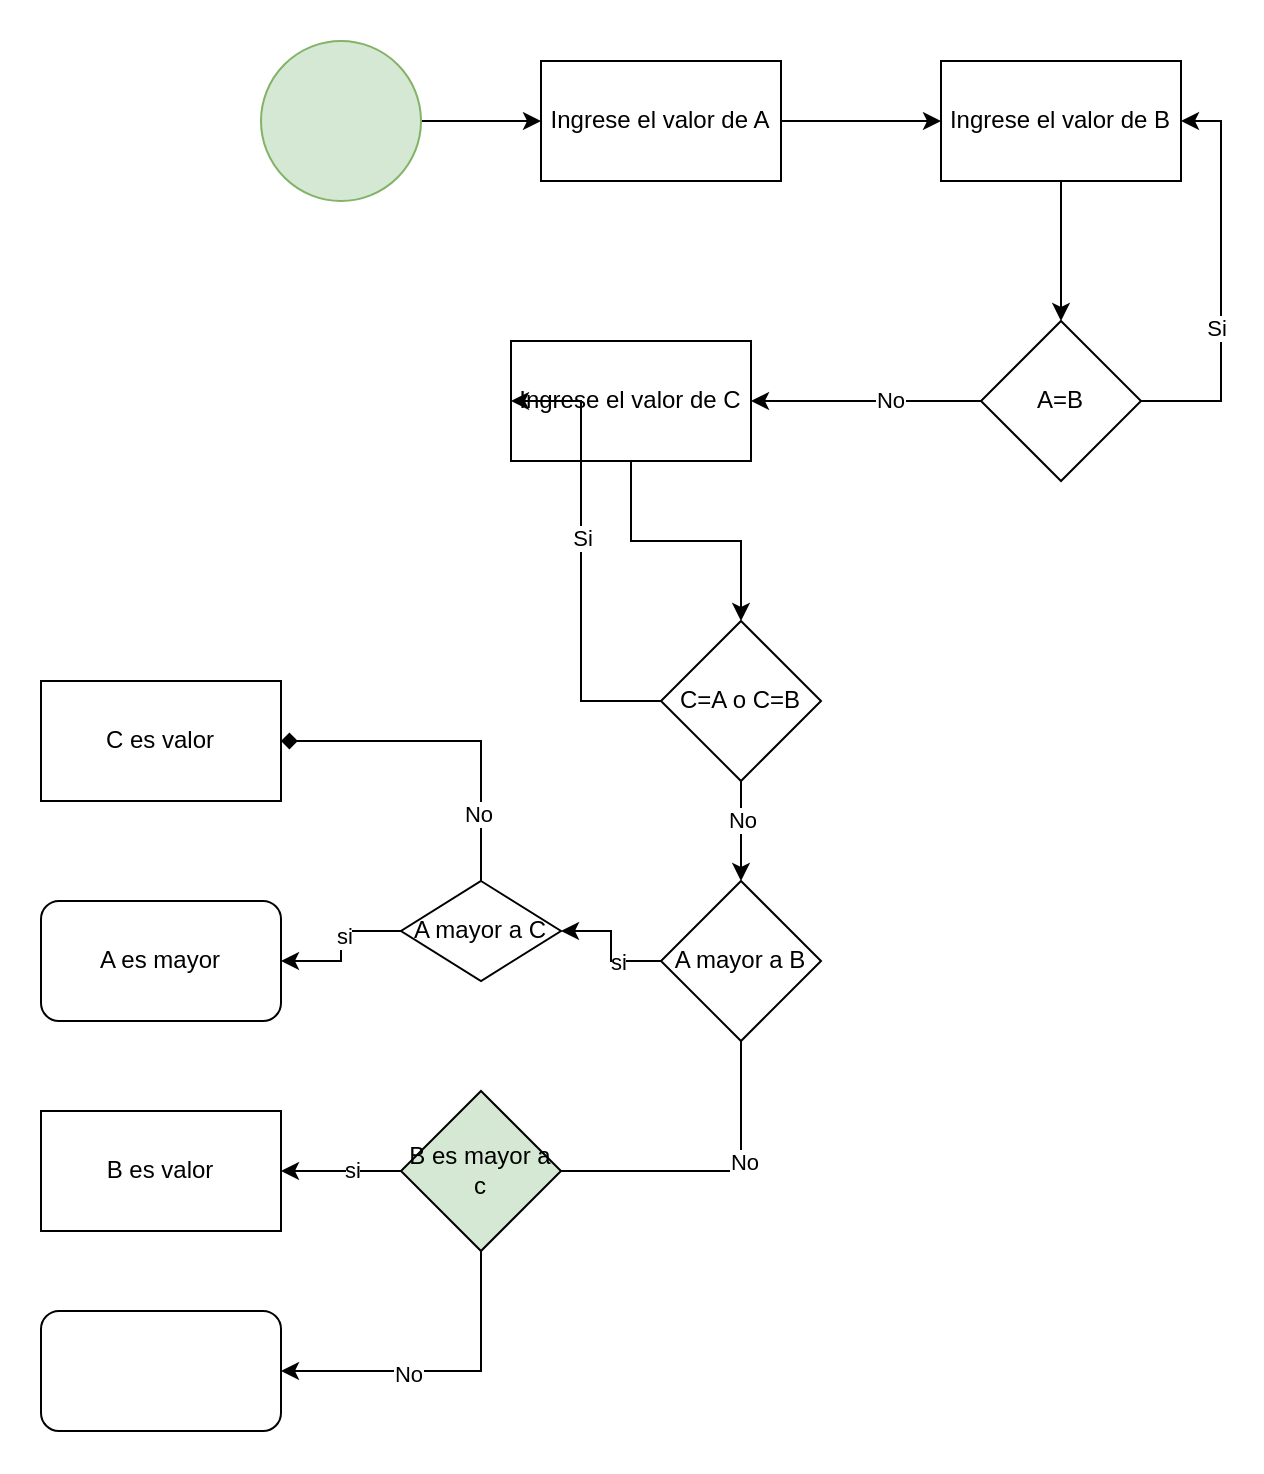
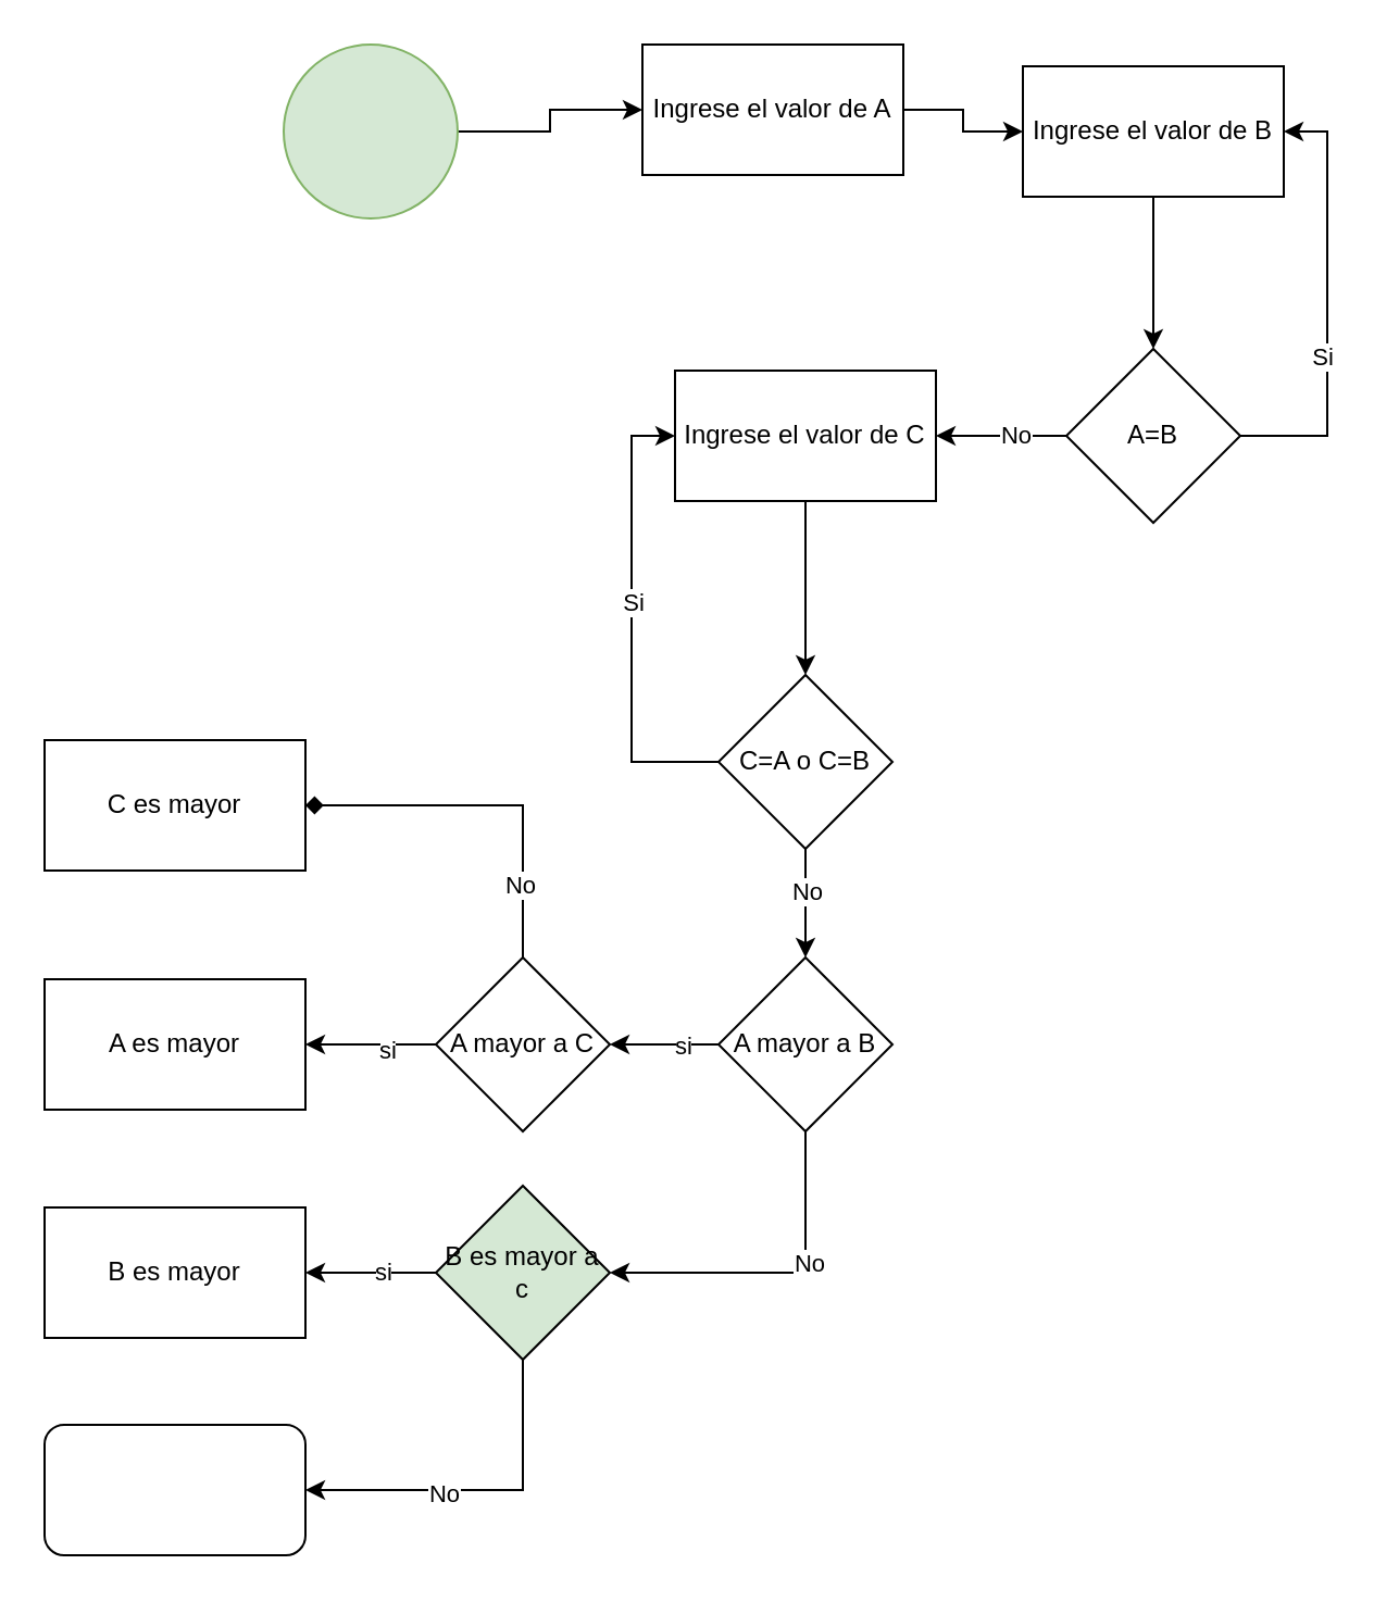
  <mxCell id="0" />
  <mxCell id="1" parent="0" />
  <mxCell id="2" value="" style="edgeStyle=orthogonalEdgeStyle;rounded=0;orthogonalLoop=1;jettySize=auto;html=1;" edge="1" parent="1" source="3" target="5"><mxGeometry relative="1" as="geometry" /></mxCell>
  <mxCell id="3" value="" style="ellipse;whiteSpace=wrap;html=1;aspect=fixed;fillColor=#d5e8d4;strokeColor=#82b366;" vertex="1" parent="1"><mxGeometry x="130" y="20" width="80" height="80" as="geometry" /></mxCell>
  <mxCell id="4" value="" style="edgeStyle=orthogonalEdgeStyle;rounded=0;orthogonalLoop=1;jettySize=auto;html=1;" edge="1" parent="1" source="5" target="7"><mxGeometry relative="1" as="geometry" /></mxCell>
- <mxCell id="5" value="Ingrese el valor de A" style="whiteSpace=wrap;html=1;" vertex="1" parent="1"><mxGeometry x="270" y="30" width="120" height="60" as="geometry" /></mxCell>
+ <mxCell id="5" value="Ingrese el valor de A" style="whiteSpace=wrap;html=1;" vertex="1" parent="1"><mxGeometry x="295" y="20" width="120" height="60" as="geometry" /></mxCell>
  <mxCell id="6" value="" style="edgeStyle=orthogonalEdgeStyle;rounded=0;orthogonalLoop=1;jettySize=auto;html=1;" edge="1" parent="1" source="7" target="12"><mxGeometry relative="1" as="geometry" /></mxCell>
  <mxCell id="7" value="Ingrese el valor de B" style="whiteSpace=wrap;html=1;" vertex="1" parent="1"><mxGeometry x="470" y="30" width="120" height="60" as="geometry" /></mxCell>
  <mxCell id="8" value="" style="edgeStyle=orthogonalEdgeStyle;rounded=0;orthogonalLoop=1;jettySize=auto;html=1;entryX=1;entryY=0.5;entryDx=0;entryDy=0;" edge="1" parent="1" source="12" target="7"><mxGeometry relative="1" as="geometry"><mxPoint x="630" y="200" as="targetPoint" /><Array as="points"><mxPoint x="610" y="200" /><mxPoint x="610" y="60" /></Array></mxGeometry></mxCell>
  <mxCell id="9" value="Si" style="edgeLabel;html=1;align=center;verticalAlign=middle;resizable=0;points=[];" vertex="1" connectable="0" parent="8"><mxGeometry x="-0.233" y="3" relative="1" as="geometry"><mxPoint as="offset" /></mxGeometry></mxCell>
  <mxCell id="10" value="" style="edgeStyle=orthogonalEdgeStyle;rounded=0;orthogonalLoop=1;jettySize=auto;html=1;" edge="1" parent="1" source="12" target="14"><mxGeometry relative="1" as="geometry" /></mxCell>
  <mxCell id="11" value="No" style="edgeLabel;html=1;align=center;verticalAlign=middle;resizable=0;points=[];" vertex="1" connectable="0" parent="10"><mxGeometry x="-0.2" y="-1" relative="1" as="geometry"><mxPoint as="offset" /></mxGeometry></mxCell>
  <mxCell id="12" value="A=B" style="rhombus;whiteSpace=wrap;html=1;" vertex="1" parent="1"><mxGeometry x="490" y="160" width="80" height="80" as="geometry" /></mxCell>
  <mxCell id="13" value="" style="edgeStyle=orthogonalEdgeStyle;rounded=0;orthogonalLoop=1;jettySize=auto;html=1;" edge="1" parent="1" source="14" target="19"><mxGeometry relative="1" as="geometry" /></mxCell>
- <mxCell id="14" value="Ingrese el valor de C" style="whiteSpace=wrap;html=1;" vertex="1" parent="1"><mxGeometry x="255" y="170" width="120" height="60" as="geometry" /></mxCell>
+ <mxCell id="14" value="Ingrese el valor de C" style="whiteSpace=wrap;html=1;" vertex="1" parent="1"><mxGeometry x="310" y="170" width="120" height="60" as="geometry" /></mxCell>
  <mxCell id="15" style="edgeStyle=orthogonalEdgeStyle;rounded=0;orthogonalLoop=1;jettySize=auto;html=1;entryX=0;entryY=0.5;entryDx=0;entryDy=0;" edge="1" parent="1" source="19" target="14"><mxGeometry relative="1" as="geometry"><Array as="points"><mxPoint x="290" y="350" /><mxPoint x="290" y="200" /></Array></mxGeometry></mxCell>
  <mxCell id="16" value="Si" style="edgeLabel;html=1;align=center;verticalAlign=middle;resizable=0;points=[];" vertex="1" connectable="0" parent="15"><mxGeometry x="0.086" relative="1" as="geometry"><mxPoint as="offset" /></mxGeometry></mxCell>
  <mxCell id="17" style="edgeStyle=orthogonalEdgeStyle;rounded=0;orthogonalLoop=1;jettySize=auto;html=1;entryX=0.5;entryY=0;entryDx=0;entryDy=0;" edge="1" parent="1" source="19" target="24"><mxGeometry relative="1" as="geometry"><Array as="points"><mxPoint x="370" y="430" /></Array></mxGeometry></mxCell>
  <mxCell id="18" value="No" style="edgeLabel;html=1;align=center;verticalAlign=middle;resizable=0;points=[];" vertex="1" connectable="0" parent="17"><mxGeometry x="-0.256" relative="1" as="geometry"><mxPoint as="offset" /></mxGeometry></mxCell>
  <mxCell id="19" value="C=A o C=B" style="rhombus;whiteSpace=wrap;html=1;" vertex="1" parent="1"><mxGeometry x="330" y="310" width="80" height="80" as="geometry" /></mxCell>
  <mxCell id="20" style="edgeStyle=orthogonalEdgeStyle;rounded=0;orthogonalLoop=1;jettySize=auto;html=1;entryX=1;entryY=0.5;entryDx=0;entryDy=0;" edge="1" parent="1" source="24" target="29"><mxGeometry relative="1" as="geometry" /></mxCell>
  <mxCell id="21" value="si" style="edgeLabel;html=1;align=center;verticalAlign=middle;resizable=0;points=[];" vertex="1" connectable="0" parent="20"><mxGeometry x="-0.32" relative="1" as="geometry"><mxPoint as="offset" /></mxGeometry></mxCell>
- <mxCell id="22" value="" style="edgeStyle=orthogonalEdgeStyle;rounded=0;orthogonalLoop=1;jettySize=auto;html=1;endArrow=none;" edge="1" parent="1" source="24" target="35"><mxGeometry relative="1" as="geometry"><Array as="points"><mxPoint x="370" y="550" /><mxPoint x="370" y="550" /></Array></mxGeometry></mxCell>
+ <mxCell id="22" value="" style="edgeStyle=orthogonalEdgeStyle;rounded=0;orthogonalLoop=1;jettySize=auto;html=1;" edge="1" parent="1" source="24" target="35"><mxGeometry relative="1" as="geometry"><Array as="points"><mxPoint x="370" y="550" /><mxPoint x="370" y="550" /></Array></mxGeometry></mxCell>
  <mxCell id="23" value="No" style="edgeLabel;html=1;align=center;verticalAlign=middle;resizable=0;points=[];" vertex="1" connectable="0" parent="22"><mxGeometry x="-0.225" y="1" relative="1" as="geometry"><mxPoint as="offset" /></mxGeometry></mxCell>
  <mxCell id="24" value="A mayor a B" style="rhombus;whiteSpace=wrap;html=1;" vertex="1" parent="1"><mxGeometry x="330" y="440" width="80" height="80" as="geometry" /></mxCell>
  <mxCell id="25" value="" style="edgeStyle=orthogonalEdgeStyle;rounded=0;orthogonalLoop=1;jettySize=auto;html=1;" edge="1" parent="1" source="29" target="30"><mxGeometry relative="1" as="geometry" /></mxCell>
  <mxCell id="26" value="si" style="edgeLabel;html=1;align=center;verticalAlign=middle;resizable=0;points=[];" vertex="1" connectable="0" parent="25"><mxGeometry x="-0.233" y="2" relative="1" as="geometry"><mxPoint as="offset" /></mxGeometry></mxCell>
  <mxCell id="27" style="edgeStyle=orthogonalEdgeStyle;rounded=0;orthogonalLoop=1;jettySize=auto;html=1;entryX=1;entryY=0.5;entryDx=0;entryDy=0;endArrow=diamond;" edge="1" parent="1" source="29" target="38"><mxGeometry relative="1" as="geometry"><Array as="points"><mxPoint x="240" y="370" /></Array></mxGeometry></mxCell>
  <mxCell id="28" value="No" style="edgeLabel;html=1;align=center;verticalAlign=middle;resizable=0;points=[];" vertex="1" connectable="0" parent="27"><mxGeometry x="-0.6" y="2" relative="1" as="geometry"><mxPoint as="offset" /></mxGeometry></mxCell>
- <mxCell id="29" value="A mayor a C" style="rhombus;whiteSpace=wrap;html=1;" vertex="1" parent="1"><mxGeometry x="200" y="440" width="80" height="50" as="geometry" /></mxCell>
- <mxCell id="30" value="A es mayor" style="whiteSpace=wrap;html=1;rounded=1;" vertex="1" parent="1"><mxGeometry x="20" y="450" width="120" height="60" as="geometry" /></mxCell>
+ <mxCell id="29" value="A mayor a C" style="rhombus;whiteSpace=wrap;html=1;" vertex="1" parent="1"><mxGeometry x="200" y="440" width="80" height="80" as="geometry" /></mxCell>
+ <mxCell id="30" value="A es mayor" style="whiteSpace=wrap;html=1;" vertex="1" parent="1"><mxGeometry x="20" y="450" width="120" height="60" as="geometry" /></mxCell>
  <mxCell id="31" value="" style="edgeStyle=orthogonalEdgeStyle;rounded=0;orthogonalLoop=1;jettySize=auto;html=1;" edge="1" parent="1" source="35" target="36"><mxGeometry relative="1" as="geometry" /></mxCell>
  <mxCell id="32" value="si" style="edgeLabel;html=1;align=center;verticalAlign=middle;resizable=0;points=[];" vertex="1" connectable="0" parent="31"><mxGeometry x="-0.167" y="-1" relative="1" as="geometry"><mxPoint as="offset" /></mxGeometry></mxCell>
  <mxCell id="33" style="edgeStyle=orthogonalEdgeStyle;rounded=0;orthogonalLoop=1;jettySize=auto;html=1;entryX=1;entryY=0.5;entryDx=0;entryDy=0;" edge="1" parent="1" source="35" target="37"><mxGeometry relative="1" as="geometry"><Array as="points"><mxPoint x="240" y="685" /></Array></mxGeometry></mxCell>
  <mxCell id="34" value="No" style="edgeLabel;html=1;align=center;verticalAlign=middle;resizable=0;points=[];" vertex="1" connectable="0" parent="33"><mxGeometry x="0.212" y="1" relative="1" as="geometry"><mxPoint as="offset" /></mxGeometry></mxCell>
  <mxCell id="35" value="B es mayor a c" style="rhombus;whiteSpace=wrap;html=1;fillColor=#d5e8d4;" vertex="1" parent="1"><mxGeometry x="200" y="545" width="80" height="80" as="geometry" /></mxCell>
- <mxCell id="36" value="B es valor" style="whiteSpace=wrap;html=1;" vertex="1" parent="1"><mxGeometry x="20" y="555" width="120" height="60" as="geometry" /></mxCell>
+ <mxCell id="36" value="B es mayor" style="whiteSpace=wrap;html=1;" vertex="1" parent="1"><mxGeometry x="20" y="555" width="120" height="60" as="geometry" /></mxCell>
  <mxCell id="37" value="" style="rounded=1;whiteSpace=wrap;html=1;" vertex="1" parent="1"><mxGeometry x="20" y="655" width="120" height="60" as="geometry" /></mxCell>
- <mxCell id="38" value="C es valor" style="rounded=0;whiteSpace=wrap;html=1;" vertex="1" parent="1"><mxGeometry x="20" y="340" width="120" height="60" as="geometry" /></mxCell>
+ <mxCell id="38" value="C es mayor" style="rounded=0;whiteSpace=wrap;html=1;" vertex="1" parent="1"><mxGeometry x="20" y="340" width="120" height="60" as="geometry" /></mxCell>
